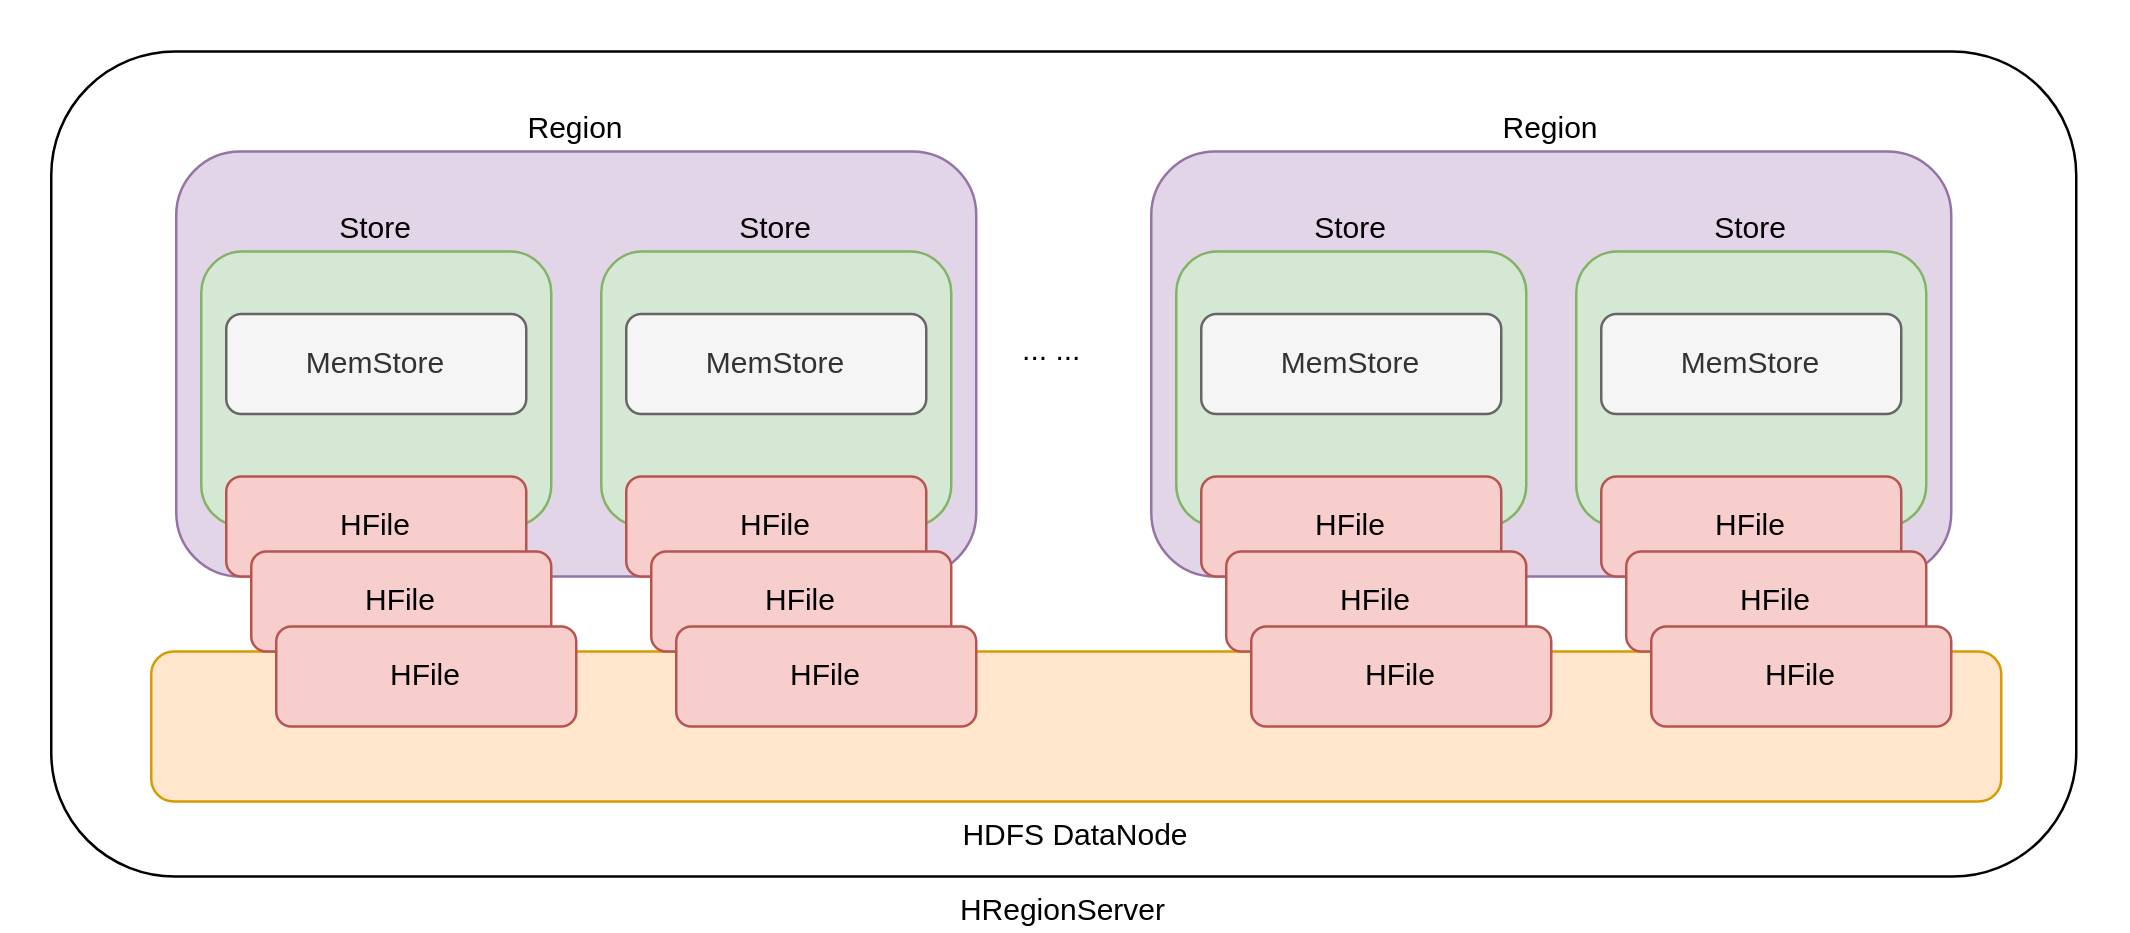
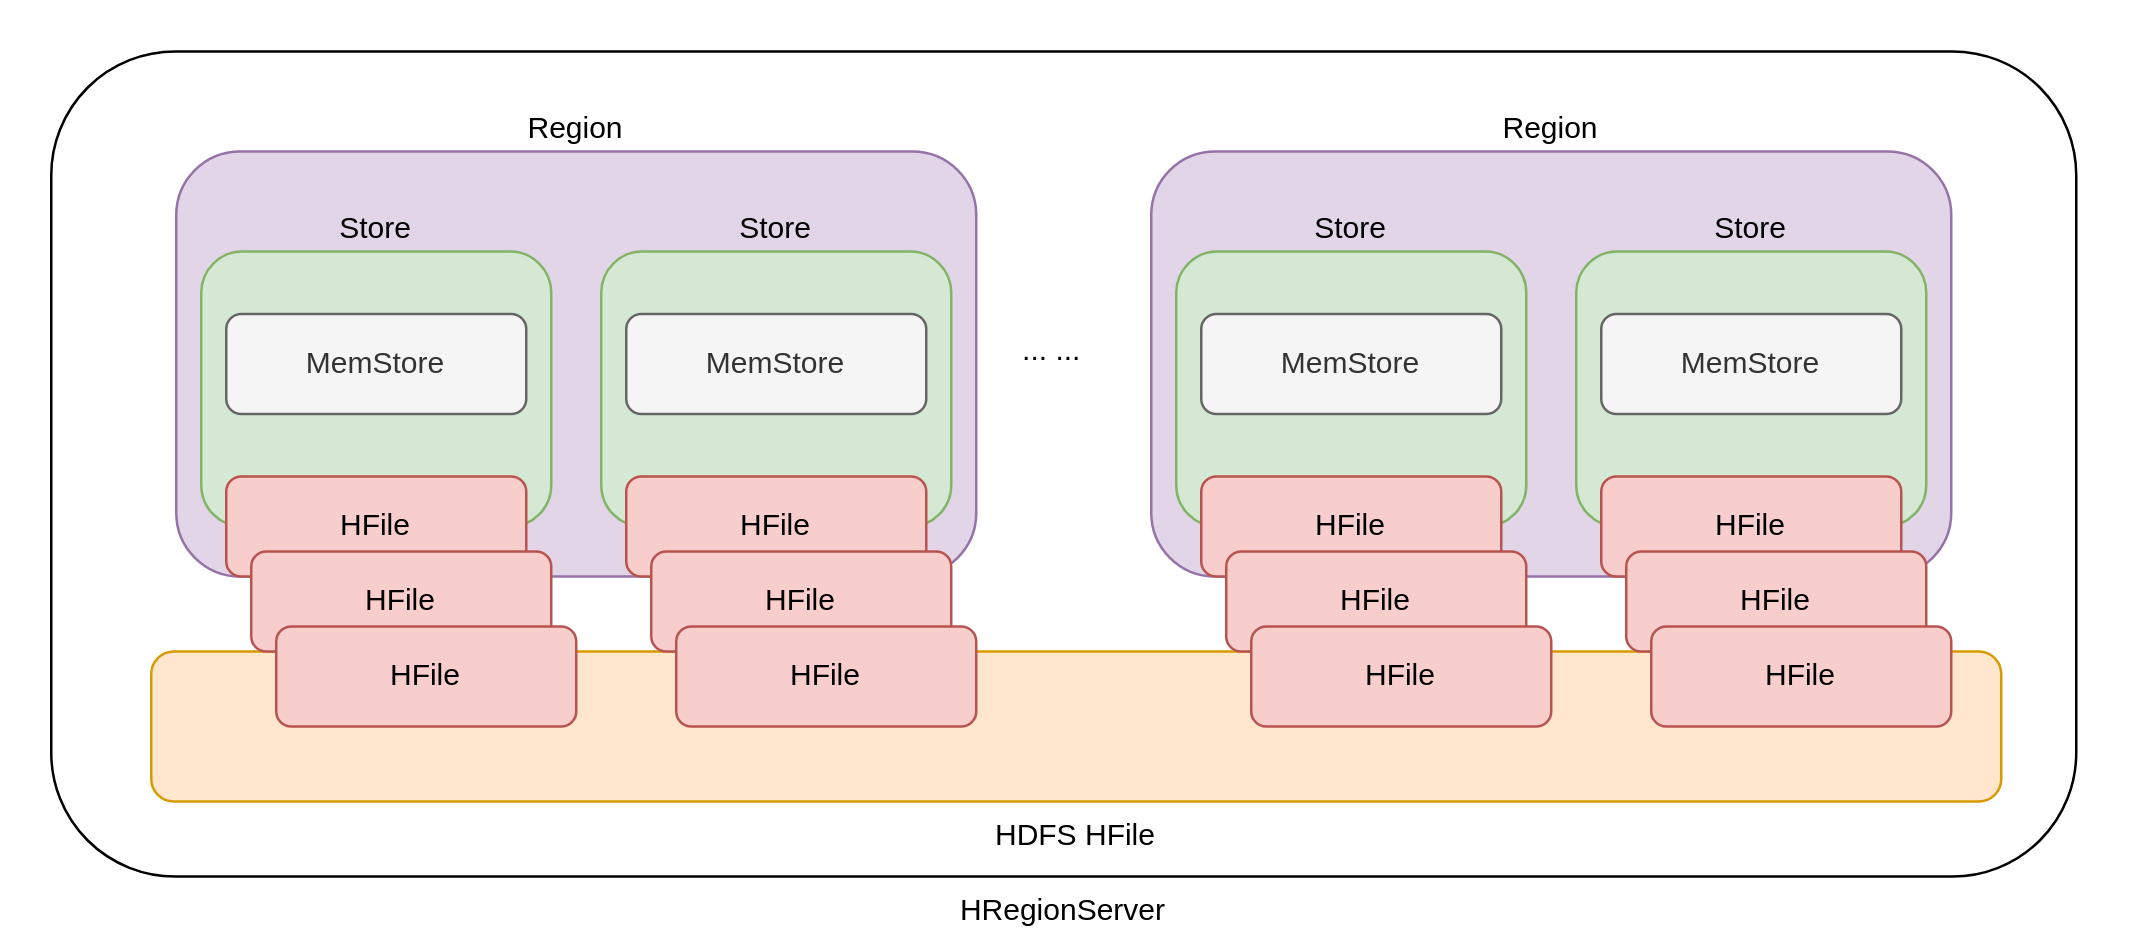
  <mxCell id="0" />
  <mxCell id="1" parent="0" />
  <mxCell id="2" value="HRegionServer" style="rounded=1;whiteSpace=wrap;html=1;labelPosition=center;verticalLabelPosition=bottom;align=center;verticalAlign=top;" vertex="1" parent="1"><mxGeometry x="20" y="20" width="810" height="330" as="geometry" /></mxCell>
- <mxCell id="3" value="HDFS DataNode" style="rounded=1;whiteSpace=wrap;html=1;fillColor=#ffe6cc;strokeColor=#d79b00;labelPosition=center;verticalLabelPosition=bottom;align=center;verticalAlign=top;" vertex="1" parent="1"><mxGeometry x="60" y="260" width="740" height="60" as="geometry" /></mxCell>
+ <mxCell id="3" value="HDFS HFile" style="rounded=1;whiteSpace=wrap;html=1;fillColor=#ffe6cc;strokeColor=#d79b00;labelPosition=center;verticalLabelPosition=bottom;align=center;verticalAlign=top;" vertex="1" parent="1"><mxGeometry x="60" y="260" width="740" height="60" as="geometry" /></mxCell>
  <mxCell id="4" value="" style="group" vertex="1" connectable="0" parent="1"><mxGeometry x="70" y="60" width="320" height="230" as="geometry" /></mxCell>
  <mxCell id="5" value="Region" style="rounded=1;whiteSpace=wrap;html=1;labelPosition=center;verticalLabelPosition=top;align=center;verticalAlign=bottom;fillColor=#e1d5e7;strokeColor=#9673a6;" vertex="1" parent="4"><mxGeometry width="320" height="170" as="geometry" /></mxCell>
  <mxCell id="6" value="" style="group" vertex="1" connectable="0" parent="4"><mxGeometry x="10" y="40" width="150" height="190" as="geometry" /></mxCell>
  <mxCell id="7" value="Store" style="rounded=1;whiteSpace=wrap;html=1;labelPosition=center;verticalLabelPosition=top;align=center;verticalAlign=bottom;fillColor=#d5e8d4;strokeColor=#82b366;" vertex="1" parent="6"><mxGeometry width="140" height="110" as="geometry" /></mxCell>
  <mxCell id="8" value="MemStore" style="rounded=1;whiteSpace=wrap;html=1;labelPosition=center;verticalLabelPosition=middle;align=center;verticalAlign=middle;fillColor=#f5f5f5;strokeColor=#666666;fontColor=#333333;" vertex="1" parent="6"><mxGeometry x="10" y="25" width="120" height="40" as="geometry" /></mxCell>
  <mxCell id="9" value="HFile" style="rounded=1;whiteSpace=wrap;html=1;labelPosition=center;verticalLabelPosition=middle;align=center;verticalAlign=middle;fillColor=#f8cecc;strokeColor=#b85450;" vertex="1" parent="6"><mxGeometry x="10" y="90" width="120" height="40" as="geometry" /></mxCell>
  <mxCell id="10" value="HFile" style="rounded=1;whiteSpace=wrap;html=1;labelPosition=center;verticalLabelPosition=middle;align=center;verticalAlign=middle;fillColor=#f8cecc;strokeColor=#b85450;" vertex="1" parent="6"><mxGeometry x="20" y="120" width="120" height="40" as="geometry" /></mxCell>
  <mxCell id="11" value="HFile" style="rounded=1;whiteSpace=wrap;html=1;labelPosition=center;verticalLabelPosition=middle;align=center;verticalAlign=middle;fillColor=#f8cecc;strokeColor=#b85450;" vertex="1" parent="6"><mxGeometry x="30" y="150" width="120" height="40" as="geometry" /></mxCell>
  <mxCell id="12" value="" style="group" vertex="1" connectable="0" parent="4"><mxGeometry x="170" y="40" width="150" height="190" as="geometry" /></mxCell>
  <mxCell id="13" value="Store" style="rounded=1;whiteSpace=wrap;html=1;labelPosition=center;verticalLabelPosition=top;align=center;verticalAlign=bottom;fillColor=#d5e8d4;strokeColor=#82b366;" vertex="1" parent="12"><mxGeometry width="140" height="110" as="geometry" /></mxCell>
  <mxCell id="14" value="MemStore" style="rounded=1;whiteSpace=wrap;html=1;labelPosition=center;verticalLabelPosition=middle;align=center;verticalAlign=middle;fillColor=#f5f5f5;strokeColor=#666666;fontColor=#333333;" vertex="1" parent="12"><mxGeometry x="10" y="25" width="120" height="40" as="geometry" /></mxCell>
  <mxCell id="15" value="HFile" style="rounded=1;whiteSpace=wrap;html=1;labelPosition=center;verticalLabelPosition=middle;align=center;verticalAlign=middle;fillColor=#f8cecc;strokeColor=#b85450;" vertex="1" parent="12"><mxGeometry x="10" y="90" width="120" height="40" as="geometry" /></mxCell>
  <mxCell id="16" value="HFile" style="rounded=1;whiteSpace=wrap;html=1;labelPosition=center;verticalLabelPosition=middle;align=center;verticalAlign=middle;fillColor=#f8cecc;strokeColor=#b85450;" vertex="1" parent="12"><mxGeometry x="20" y="120" width="120" height="40" as="geometry" /></mxCell>
  <mxCell id="17" value="HFile" style="rounded=1;whiteSpace=wrap;html=1;labelPosition=center;verticalLabelPosition=middle;align=center;verticalAlign=middle;fillColor=#f8cecc;strokeColor=#b85450;" vertex="1" parent="12"><mxGeometry x="30" y="150" width="120" height="40" as="geometry" /></mxCell>
  <mxCell id="18" value="" style="group" vertex="1" connectable="0" parent="1"><mxGeometry x="460" y="60" width="320" height="230" as="geometry" /></mxCell>
  <mxCell id="19" value="Region" style="rounded=1;whiteSpace=wrap;html=1;labelPosition=center;verticalLabelPosition=top;align=center;verticalAlign=bottom;fillColor=#e1d5e7;strokeColor=#9673a6;" vertex="1" parent="18"><mxGeometry width="320" height="170" as="geometry" /></mxCell>
  <mxCell id="20" value="" style="group" vertex="1" connectable="0" parent="18"><mxGeometry x="10" y="40" width="150" height="190" as="geometry" /></mxCell>
  <mxCell id="21" value="Store" style="rounded=1;whiteSpace=wrap;html=1;labelPosition=center;verticalLabelPosition=top;align=center;verticalAlign=bottom;fillColor=#d5e8d4;strokeColor=#82b366;" vertex="1" parent="20"><mxGeometry width="140" height="110" as="geometry" /></mxCell>
  <mxCell id="22" value="MemStore" style="rounded=1;whiteSpace=wrap;html=1;labelPosition=center;verticalLabelPosition=middle;align=center;verticalAlign=middle;fillColor=#f5f5f5;strokeColor=#666666;fontColor=#333333;" vertex="1" parent="20"><mxGeometry x="10" y="25" width="120" height="40" as="geometry" /></mxCell>
  <mxCell id="23" value="HFile" style="rounded=1;whiteSpace=wrap;html=1;labelPosition=center;verticalLabelPosition=middle;align=center;verticalAlign=middle;fillColor=#f8cecc;strokeColor=#b85450;" vertex="1" parent="20"><mxGeometry x="10" y="90" width="120" height="40" as="geometry" /></mxCell>
  <mxCell id="24" value="HFile" style="rounded=1;whiteSpace=wrap;html=1;labelPosition=center;verticalLabelPosition=middle;align=center;verticalAlign=middle;fillColor=#f8cecc;strokeColor=#b85450;" vertex="1" parent="20"><mxGeometry x="20" y="120" width="120" height="40" as="geometry" /></mxCell>
  <mxCell id="25" value="HFile" style="rounded=1;whiteSpace=wrap;html=1;labelPosition=center;verticalLabelPosition=middle;align=center;verticalAlign=middle;fillColor=#f8cecc;strokeColor=#b85450;" vertex="1" parent="20"><mxGeometry x="30" y="150" width="120" height="40" as="geometry" /></mxCell>
  <mxCell id="26" value="" style="group" vertex="1" connectable="0" parent="18"><mxGeometry x="170" y="40" width="150" height="190" as="geometry" /></mxCell>
  <mxCell id="27" value="Store" style="rounded=1;whiteSpace=wrap;html=1;labelPosition=center;verticalLabelPosition=top;align=center;verticalAlign=bottom;fillColor=#d5e8d4;strokeColor=#82b366;" vertex="1" parent="26"><mxGeometry width="140" height="110" as="geometry" /></mxCell>
  <mxCell id="28" value="MemStore" style="rounded=1;whiteSpace=wrap;html=1;labelPosition=center;verticalLabelPosition=middle;align=center;verticalAlign=middle;fillColor=#f5f5f5;strokeColor=#666666;fontColor=#333333;" vertex="1" parent="26"><mxGeometry x="10" y="25" width="120" height="40" as="geometry" /></mxCell>
  <mxCell id="29" value="HFile" style="rounded=1;whiteSpace=wrap;html=1;labelPosition=center;verticalLabelPosition=middle;align=center;verticalAlign=middle;fillColor=#f8cecc;strokeColor=#b85450;" vertex="1" parent="26"><mxGeometry x="10" y="90" width="120" height="40" as="geometry" /></mxCell>
  <mxCell id="30" value="HFile" style="rounded=1;whiteSpace=wrap;html=1;labelPosition=center;verticalLabelPosition=middle;align=center;verticalAlign=middle;fillColor=#f8cecc;strokeColor=#b85450;" vertex="1" parent="26"><mxGeometry x="20" y="120" width="120" height="40" as="geometry" /></mxCell>
  <mxCell id="31" value="HFile" style="rounded=1;whiteSpace=wrap;html=1;labelPosition=center;verticalLabelPosition=middle;align=center;verticalAlign=middle;fillColor=#f8cecc;strokeColor=#b85450;" vertex="1" parent="26"><mxGeometry x="30" y="150" width="120" height="40" as="geometry" /></mxCell>
  <mxCell id="32" value="... ..." style="text;html=1;align=center;verticalAlign=middle;resizable=0;points=[];;autosize=1;" vertex="1" parent="1"><mxGeometry x="400" y="130" width="40" height="20" as="geometry" /></mxCell>
